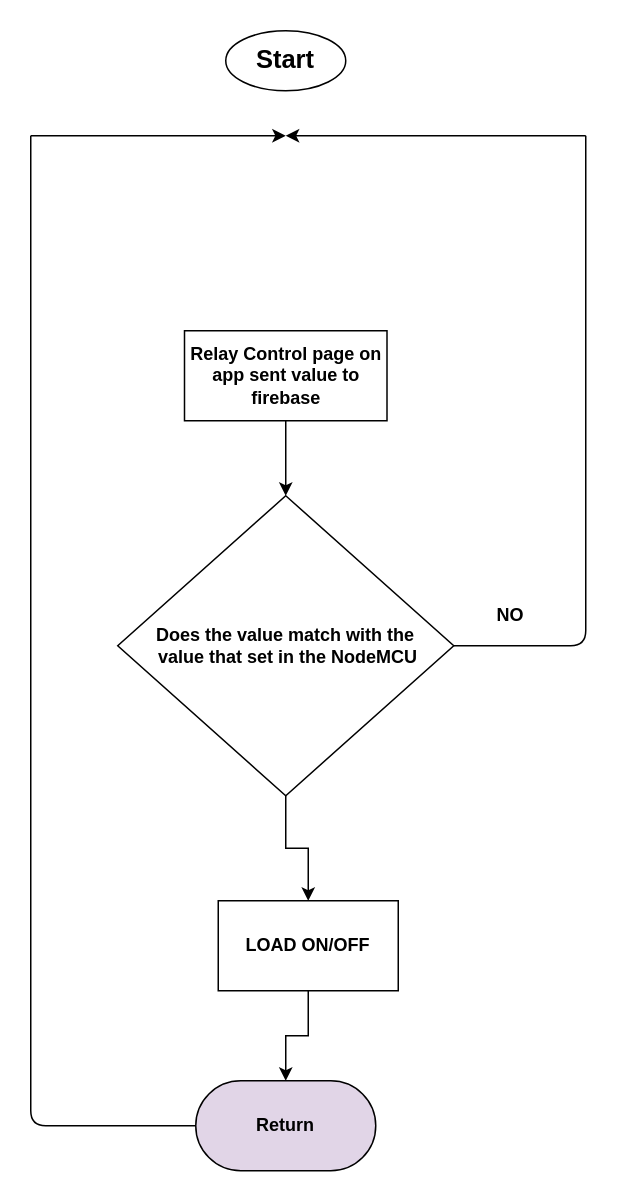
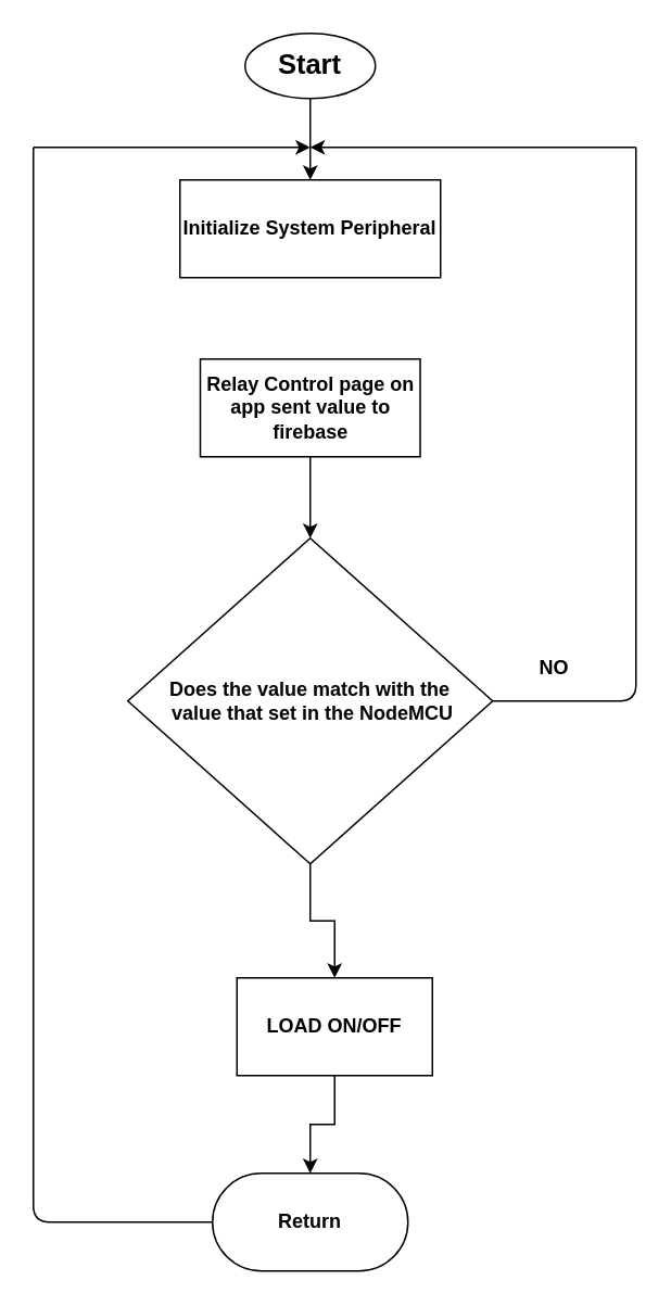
  <mxCell id="0" />
  <mxCell id="1" parent="0" />
+ <mxCell id="2" style="edgeStyle=orthogonalEdgeStyle;rounded=0;orthogonalLoop=1;jettySize=auto;html=1;exitX=0.5;exitY=1;exitDx=0;exitDy=0;entryX=0.5;entryY=0;entryDx=0;entryDy=0;" edge="1" parent="1" source="3" target="4"><mxGeometry relative="1" as="geometry" /></mxCell>
  <mxCell id="3" value="&lt;b&gt;&lt;font style=&quot;font-size: 17px&quot;&gt;Start&lt;/font&gt;&lt;/b&gt;" style="ellipse;whiteSpace=wrap;html=1;" vertex="1" parent="1"><mxGeometry x="150" y="20" width="80" height="40" as="geometry" /></mxCell>
+ <mxCell id="4" value="&lt;b&gt;Initialize System Peripheral&lt;/b&gt;" style="rounded=0;whiteSpace=wrap;html=1;" vertex="1" parent="1"><mxGeometry x="110" y="110" width="160" height="60" as="geometry" /></mxCell>
  <mxCell id="5" value="" style="edgeStyle=orthogonalEdgeStyle;rounded=0;orthogonalLoop=1;jettySize=auto;html=1;" edge="1" parent="1" source="6" target="8"><mxGeometry relative="1" as="geometry" /></mxCell>
  <mxCell id="6" value="&lt;b&gt;Relay Control page on app sent value to firebase&lt;/b&gt;" style="rounded=0;whiteSpace=wrap;html=1;" vertex="1" parent="1"><mxGeometry x="122.5" y="220" width="135" height="60" as="geometry" /></mxCell>
  <mxCell id="7" value="" style="edgeStyle=orthogonalEdgeStyle;rounded=0;orthogonalLoop=1;jettySize=auto;html=1;" edge="1" parent="1" source="8" target="10"><mxGeometry relative="1" as="geometry" /></mxCell>
  <mxCell id="8" value="&lt;b&gt;Does the value match with the&lt;br&gt;&amp;nbsp;value that set in the NodeMCU&lt;/b&gt;" style="rhombus;whiteSpace=wrap;html=1;" vertex="1" parent="1"><mxGeometry x="78" y="330" width="224" height="200" as="geometry" /></mxCell>
  <mxCell id="9" value="" style="edgeStyle=orthogonalEdgeStyle;rounded=0;orthogonalLoop=1;jettySize=auto;html=1;" edge="1" parent="1" source="10" target="11"><mxGeometry relative="1" as="geometry" /></mxCell>
  <mxCell id="10" value="&lt;b&gt;LOAD ON/OFF&lt;/b&gt;" style="rounded=0;whiteSpace=wrap;html=1;" vertex="1" parent="1"><mxGeometry x="145" y="600" width="120" height="60" as="geometry" /></mxCell>
- <mxCell id="11" value="&lt;b&gt;Return&lt;/b&gt;" style="rounded=1;whiteSpace=wrap;html=1;arcSize=50;fillColor=#e1d5e7;" vertex="1" parent="1"><mxGeometry x="130" y="720" width="120" height="60" as="geometry" /></mxCell>
+ <mxCell id="11" value="&lt;b&gt;Return&lt;/b&gt;" style="rounded=1;whiteSpace=wrap;html=1;arcSize=50;" vertex="1" parent="1"><mxGeometry x="130" y="720" width="120" height="60" as="geometry" /></mxCell>
  <mxCell id="12" value="" style="endArrow=none;html=1;exitX=1;exitY=0.5;exitDx=0;exitDy=0;" edge="1" parent="1" source="8"><mxGeometry width="50" height="50" relative="1" as="geometry"><mxPoint x="280" y="300" as="sourcePoint" /><mxPoint x="390" y="90" as="targetPoint" /><Array as="points"><mxPoint x="390" y="430" /></Array></mxGeometry></mxCell>
  <mxCell id="13" value="" style="endArrow=classic;html=1;" edge="1" parent="1"><mxGeometry width="50" height="50" relative="1" as="geometry"><mxPoint x="390" y="90" as="sourcePoint" /><mxPoint x="190" y="90" as="targetPoint" /></mxGeometry></mxCell>
  <mxCell id="14" value="" style="endArrow=none;html=1;entryX=0;entryY=0.5;entryDx=0;entryDy=0;" edge="1" parent="1" target="11"><mxGeometry width="50" height="50" relative="1" as="geometry"><mxPoint x="20" y="90" as="sourcePoint" /><mxPoint x="330" y="450" as="targetPoint" /><Array as="points"><mxPoint x="20" y="750" /></Array></mxGeometry></mxCell>
  <mxCell id="15" value="" style="endArrow=classic;html=1;" edge="1" parent="1"><mxGeometry width="50" height="50" relative="1" as="geometry"><mxPoint x="20" y="90" as="sourcePoint" /><mxPoint x="190" y="90" as="targetPoint" /></mxGeometry></mxCell>
  <mxCell id="16" value="&lt;b&gt;NO&lt;/b&gt;" style="text;html=1;strokeColor=none;fillColor=none;align=center;verticalAlign=middle;whiteSpace=wrap;rounded=0;" vertex="1" parent="1"><mxGeometry x="320" y="400" width="40" height="20" as="geometry" /></mxCell>
